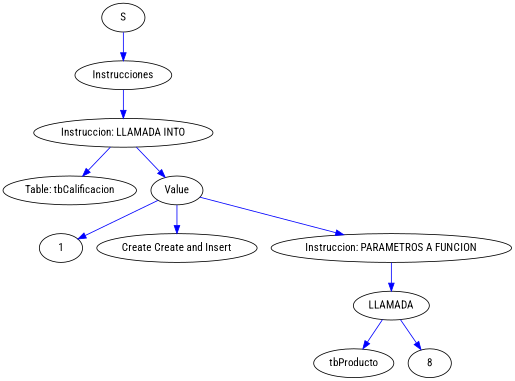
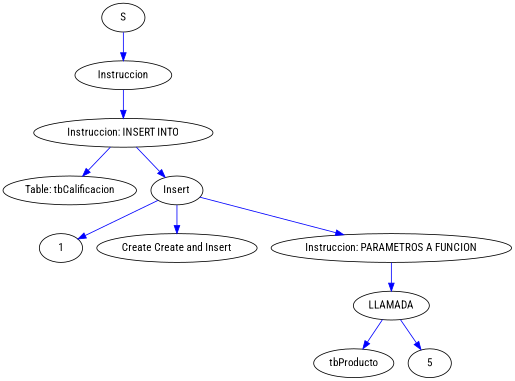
  digraph {
    fontname="Roboto Condensed"
    rankdir=TB
    node [fontname="Roboto Condensed"]
    edge [color=blue fontname="Roboto Condensed"]
    n1 [label=S]
-   n2 [label=Instrucciones]
-   n3 [label="Instruccion: LLAMADA INTO"]
+   n2 [label=Instruccion]
+   n3 [label="Instruccion: INSERT INTO"]
    n4 [label="Table: tbCalificacion"]
-   n5 [label=Value]
+   n5 [label=Insert]
    n6 [label=1]
    n7 [label="Create Create and Insert"]
    n8 [label="Instruccion: PARAMETROS A FUNCION"]
    n9 [label=LLAMADA]
    n10 [label=tbProducto]
-   n11 [label=8]
+   n11 [label=5]
    n1 -> n2
    n2 -> n3
    n3 -> n4
    n3 -> n5
    n5 -> n6
    n5 -> n7
    n5 -> n8
    n8 -> n9
    n9 -> n10
    n9 -> n11
  }
